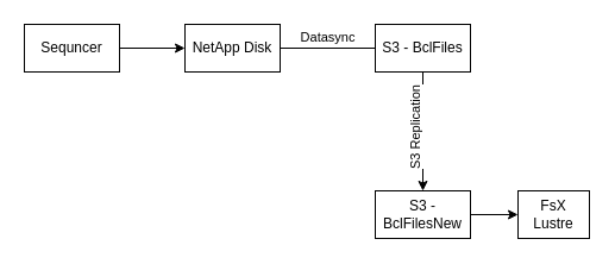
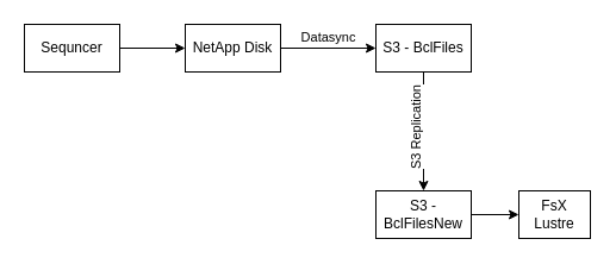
  <mxCell id="0" />
  <mxCell id="1" parent="0" />
  <mxCell id="2" value="" style="edgeStyle=orthogonalEdgeStyle;rounded=0;orthogonalLoop=1;jettySize=auto;html=1;" edge="1" parent="1" source="3" target="5"><mxGeometry relative="1" as="geometry" /></mxCell>
  <mxCell id="3" value="Sequncer" style="rounded=0;whiteSpace=wrap;html=1;fillColor=none;" vertex="1" parent="1"><mxGeometry x="20" y="20" width="80" height="40" as="geometry" /></mxCell>
- <mxCell id="4" value="Datasync" style="edgeStyle=orthogonalEdgeStyle;rounded=0;orthogonalLoop=1;jettySize=auto;html=1;horizontal=1;verticalAlign=bottom;endArrow=none;" edge="1" parent="1" source="5" target="7"><mxGeometry relative="1" as="geometry" /></mxCell>
+ <mxCell id="4" value="Datasync" style="edgeStyle=orthogonalEdgeStyle;rounded=0;orthogonalLoop=1;jettySize=auto;html=1;horizontal=1;verticalAlign=bottom;" edge="1" parent="1" source="5" target="7"><mxGeometry relative="1" as="geometry" /></mxCell>
  <mxCell id="5" value="NetApp Disk" style="rounded=0;whiteSpace=wrap;html=1;fillColor=none;" vertex="1" parent="1"><mxGeometry x="155" y="20" width="80" height="40" as="geometry" /></mxCell>
  <mxCell id="6" value="S3 Replication" style="edgeStyle=orthogonalEdgeStyle;rounded=0;orthogonalLoop=1;jettySize=auto;html=1;horizontal=0;verticalAlign=bottom;" edge="1" parent="1" source="7" target="9"><mxGeometry relative="1" as="geometry"><mxPoint as="offset" /></mxGeometry></mxCell>
  <mxCell id="7" value="S3 - BclFiles" style="rounded=0;whiteSpace=wrap;html=1;fillColor=none;" vertex="1" parent="1"><mxGeometry x="315" y="20" width="80" height="40" as="geometry" /></mxCell>
  <mxCell id="8" value="" style="edgeStyle=orthogonalEdgeStyle;rounded=0;orthogonalLoop=1;jettySize=auto;html=1;" edge="1" parent="1" source="9" target="10"><mxGeometry relative="1" as="geometry" /></mxCell>
  <mxCell id="9" value="S3 - BclFilesNew" style="rounded=0;whiteSpace=wrap;html=1;fillColor=none;" vertex="1" parent="1"><mxGeometry x="315" y="160" width="80" height="40" as="geometry" /></mxCell>
  <mxCell id="10" value="FsX Lustre" style="rounded=0;whiteSpace=wrap;html=1;fillColor=none;" vertex="1" parent="1"><mxGeometry x="435" y="160" width="60" height="40" as="geometry" /></mxCell>
